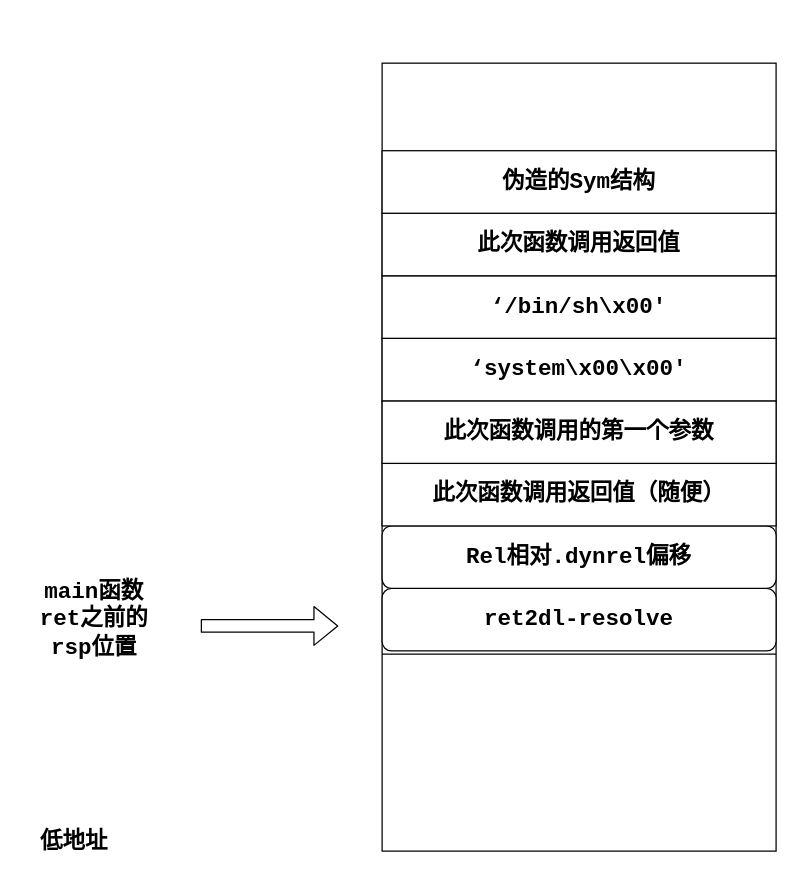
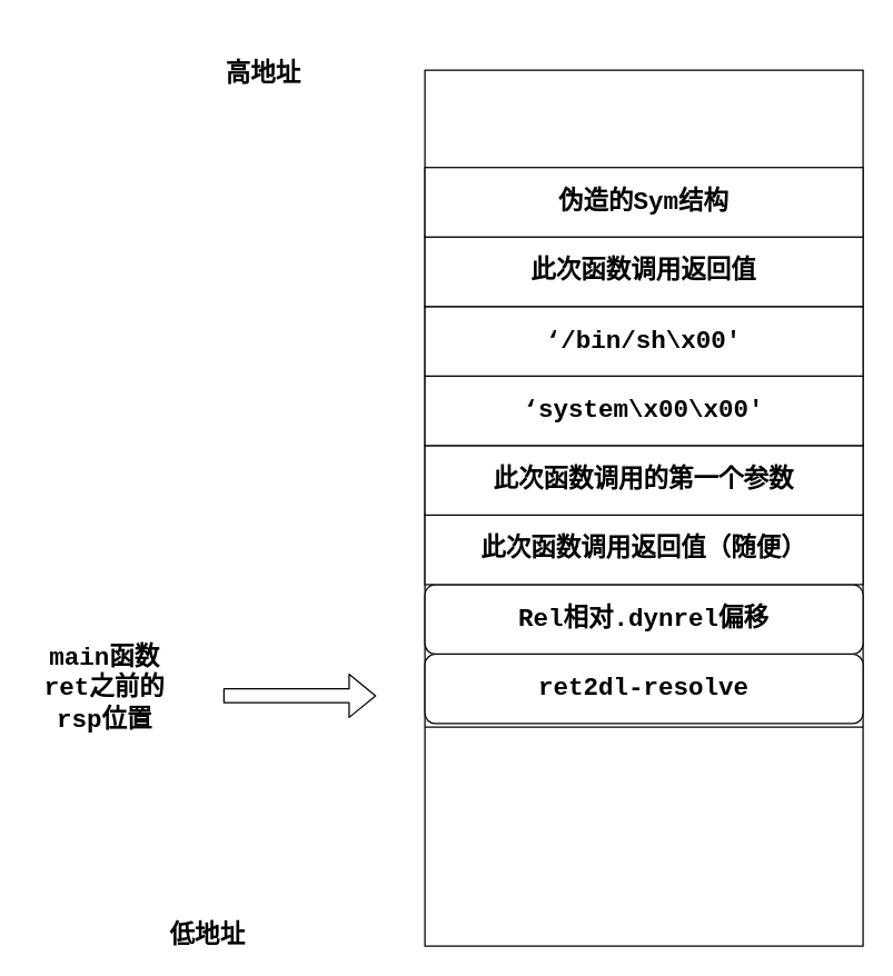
  <mxCell id="0" />
  <mxCell id="1" parent="0" />
  <mxCell id="2" value="" style="rounded=0;whiteSpace=wrap;html=1;" vertex="1" parent="1"><mxGeometry x="305" y="50" width="315" height="630" as="geometry" /></mxCell>
- <mxCell id="3" value="&lt;h2&gt;&lt;font face=&quot;Courier New&quot;&gt;低地址&lt;/font&gt;&lt;/h2&gt;" style="text;html=1;" vertex="1" parent="1"><mxGeometry x="30" y="640" width="60" height="40" as="geometry" /></mxCell>
+ <mxCell id="3" value="&lt;h2&gt;&lt;font face=&quot;Courier New&quot;&gt;低地址&lt;/font&gt;&lt;/h2&gt;" style="text;html=1;" vertex="1" parent="1"><mxGeometry x="120" y="640" width="60" height="40" as="geometry" /></mxCell>
  <mxCell id="4" value="" style="endArrow=none;html=1;exitX=0;exitY=0.75;exitDx=0;exitDy=0;entryX=1;entryY=0.75;entryDx=0;entryDy=0;" edge="1" parent="1" source="2" target="2"><mxGeometry width="50" height="50" relative="1" as="geometry"><mxPoint x="330" y="520" as="sourcePoint" /><mxPoint x="380" y="470" as="targetPoint" /></mxGeometry></mxCell>
  <mxCell id="5" value="&lt;h2&gt;&lt;font face=&quot;Courier New&quot;&gt;ret2dl-resolve&lt;/font&gt;&lt;/h2&gt;" style="whiteSpace=wrap;html=1;rounded=1;" vertex="1" parent="1"><mxGeometry x="305" y="470" width="315" height="50" as="geometry" /></mxCell>
+ <mxCell id="6" value="&lt;h2&gt;&lt;font face=&quot;Courier New&quot;&gt;高地址&lt;/font&gt;&lt;/h2&gt;" style="text;html=1;" vertex="1" parent="1"><mxGeometry x="160" y="20" width="60" height="40" as="geometry" /></mxCell>
  <mxCell id="7" value="&lt;h2&gt;&lt;font face=&quot;Courier New&quot;&gt;Rel相对.dynrel偏移&lt;/font&gt;&lt;/h2&gt;" style="whiteSpace=wrap;html=1;rounded=1;" vertex="1" parent="1"><mxGeometry x="305" y="420" width="315" height="50" as="geometry" /></mxCell>
  <mxCell id="8" value="&lt;h2&gt;&lt;font face=&quot;Courier New&quot;&gt;此次函数调用返回值（随便）&lt;/font&gt;&lt;br&gt;&lt;/h2&gt;" style="rounded=0;whiteSpace=wrap;html=1;" vertex="1" parent="1"><mxGeometry x="305" y="370" width="315" height="50" as="geometry" /></mxCell>
  <mxCell id="9" value="&lt;h2&gt;&lt;font face=&quot;Courier New&quot;&gt;此次函数调用的第一个参数&lt;/font&gt;&lt;/h2&gt;" style="rounded=0;whiteSpace=wrap;html=1;" vertex="1" parent="1"><mxGeometry x="305" y="320" width="315" height="50" as="geometry" /></mxCell>
  <mxCell id="10" value="&lt;h2&gt;&lt;font face=&quot;Courier New&quot;&gt;‘system\x00\x00'&lt;/font&gt;&lt;/h2&gt;" style="rounded=0;whiteSpace=wrap;html=1;" vertex="1" parent="1"><mxGeometry x="305" y="270" width="315" height="50" as="geometry" /></mxCell>
  <mxCell id="11" value="&lt;h2&gt;&lt;font face=&quot;Courier New&quot;&gt;‘/bin/sh\x00'&lt;/font&gt;&lt;/h2&gt;" style="rounded=0;whiteSpace=wrap;html=1;" vertex="1" parent="1"><mxGeometry x="305" y="220" width="315" height="50" as="geometry" /></mxCell>
  <mxCell id="12" value="&lt;h2&gt;&lt;font face=&quot;Courier New&quot;&gt;此次函数调用返回值&lt;/font&gt;&lt;/h2&gt;" style="rounded=0;whiteSpace=wrap;html=1;" vertex="1" parent="1"><mxGeometry x="305" y="170" width="315" height="50" as="geometry" /></mxCell>
  <mxCell id="13" value="&lt;h2&gt;&lt;font face=&quot;Courier New&quot;&gt;伪造的Sym结构&lt;/font&gt;&lt;/h2&gt;" style="rounded=0;whiteSpace=wrap;html=1;" vertex="1" parent="1"><mxGeometry x="305" y="120" width="315" height="50" as="geometry" /></mxCell>
  <mxCell id="14" value="" style="shape=flexArrow;endArrow=classic;html=1;" edge="1" parent="1"><mxGeometry width="50" height="50" relative="1" as="geometry"><mxPoint x="160" y="500" as="sourcePoint" /><mxPoint x="270" y="500" as="targetPoint" /></mxGeometry></mxCell>
  <mxCell id="15" value="&lt;h2&gt;&lt;font face=&quot;Courier New&quot;&gt;main函数ret之前的rsp位置&lt;/font&gt;&lt;/h2&gt;" style="text;html=1;strokeColor=none;fillColor=none;align=center;verticalAlign=middle;whiteSpace=wrap;rounded=0;" vertex="1" parent="1"><mxGeometry x="20" y="430" width="110" height="130" as="geometry" /></mxCell>
